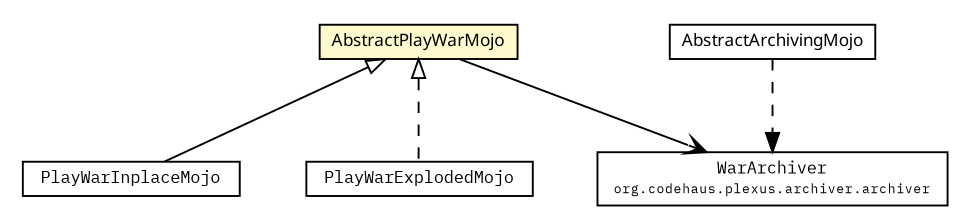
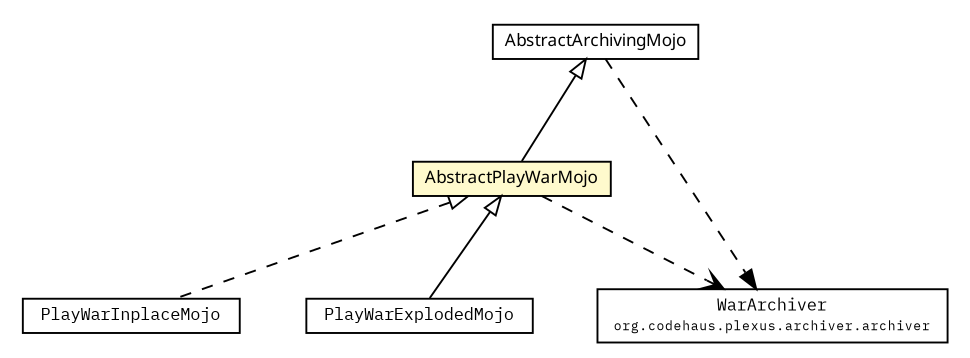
  digraph {
    fontname="IBM Plex Mono"
    node [fontcolor=black fontname="IBM Plex Mono" fontsize=9.0 shape=plaintext]
    edge [arrowtail=empty dir=back fontname="IBM Plex Mono" fontsize=10 headport=p labelfontname=arial labelfontsize=10 tailport=p]
    n1 [label=<<table border="0" cellborder="1" cellspacing="0" cellpadding="2" port="p" href="./PlayWarInplaceMojo.html"> 		<tr><td><table border="0" cellspacing="0" cellpadding="1"> 			<tr><td> PlayWarInplaceMojo </td></tr> 		</table></td></tr> 		</table>>]
    n2 [label=<<table border="0" cellborder="1" cellspacing="0" cellpadding="2" port="p" href="./PlayWarExplodedMojo.html"> 		<tr><td><table border="0" cellspacing="0" cellpadding="1"> 			<tr><td> PlayWarExplodedMojo </td></tr> 		</table></td></tr> 		</table>>]
    n3 [label=<<table border="0" cellborder="1" cellspacing="0" cellpadding="2" port="p" bgcolor="lemonChiffon" href="./AbstractPlayWarMojo.html"> 		<tr><td><table border="0" cellspacing="0" cellpadding="1"> 			<tr><td><font face="ariali"> AbstractPlayWarMojo </font></td></tr> 		</table></td></tr> 		</table>>]
    n4 [label=<<table border="0" cellborder="1" cellspacing="0" cellpadding="2" port="p" href="http://maven-play-plugin.googlecode.com/svn/apidocs/org/codehaus/plexus/plexus-archiver/2.3/org/codehaus/plexus/archiver/war/WarArchiver.html"> 		<tr><td><table border="0" cellspacing="0" cellpadding="1"> 			<tr><td> WarArchiver </td></tr> 			<tr><td><font point-size="7.0"> org.codehaus.plexus.archiver.archiver </font></td></tr> 		</table></td></tr> 		</table>>]
    n5 [label=<<table border="0" cellborder="1" cellspacing="0" cellpadding="2" port="p" href="./AbstractArchivingMojo.html"> 		<tr><td><table border="0" cellspacing="0" cellpadding="1"> 			<tr><td><font face="ariali"> AbstractArchivingMojo </font></td></tr> 		</table></td></tr> 		</table>>]
-   n3 -> n1
-   n3 -> n2 [style=dashed]
-   n3 -> n4 [arrowhead=open color=black fontcolor=black fontsize=10.0 style=solid arrowtail="" dir=""]
+   n3 -> n1 [style=dashed]
+   n3 -> n2
+   n3 -> n4 [arrowhead=open color=black fontcolor=black fontsize=10.0 style=dashed arrowtail="" dir=""]
+   n5 -> n3
    n5 -> n4 [arrowhead=normal color=black fontcolor=black fontsize=10.0 style=dashed arrowtail="" dir=""]
  }
